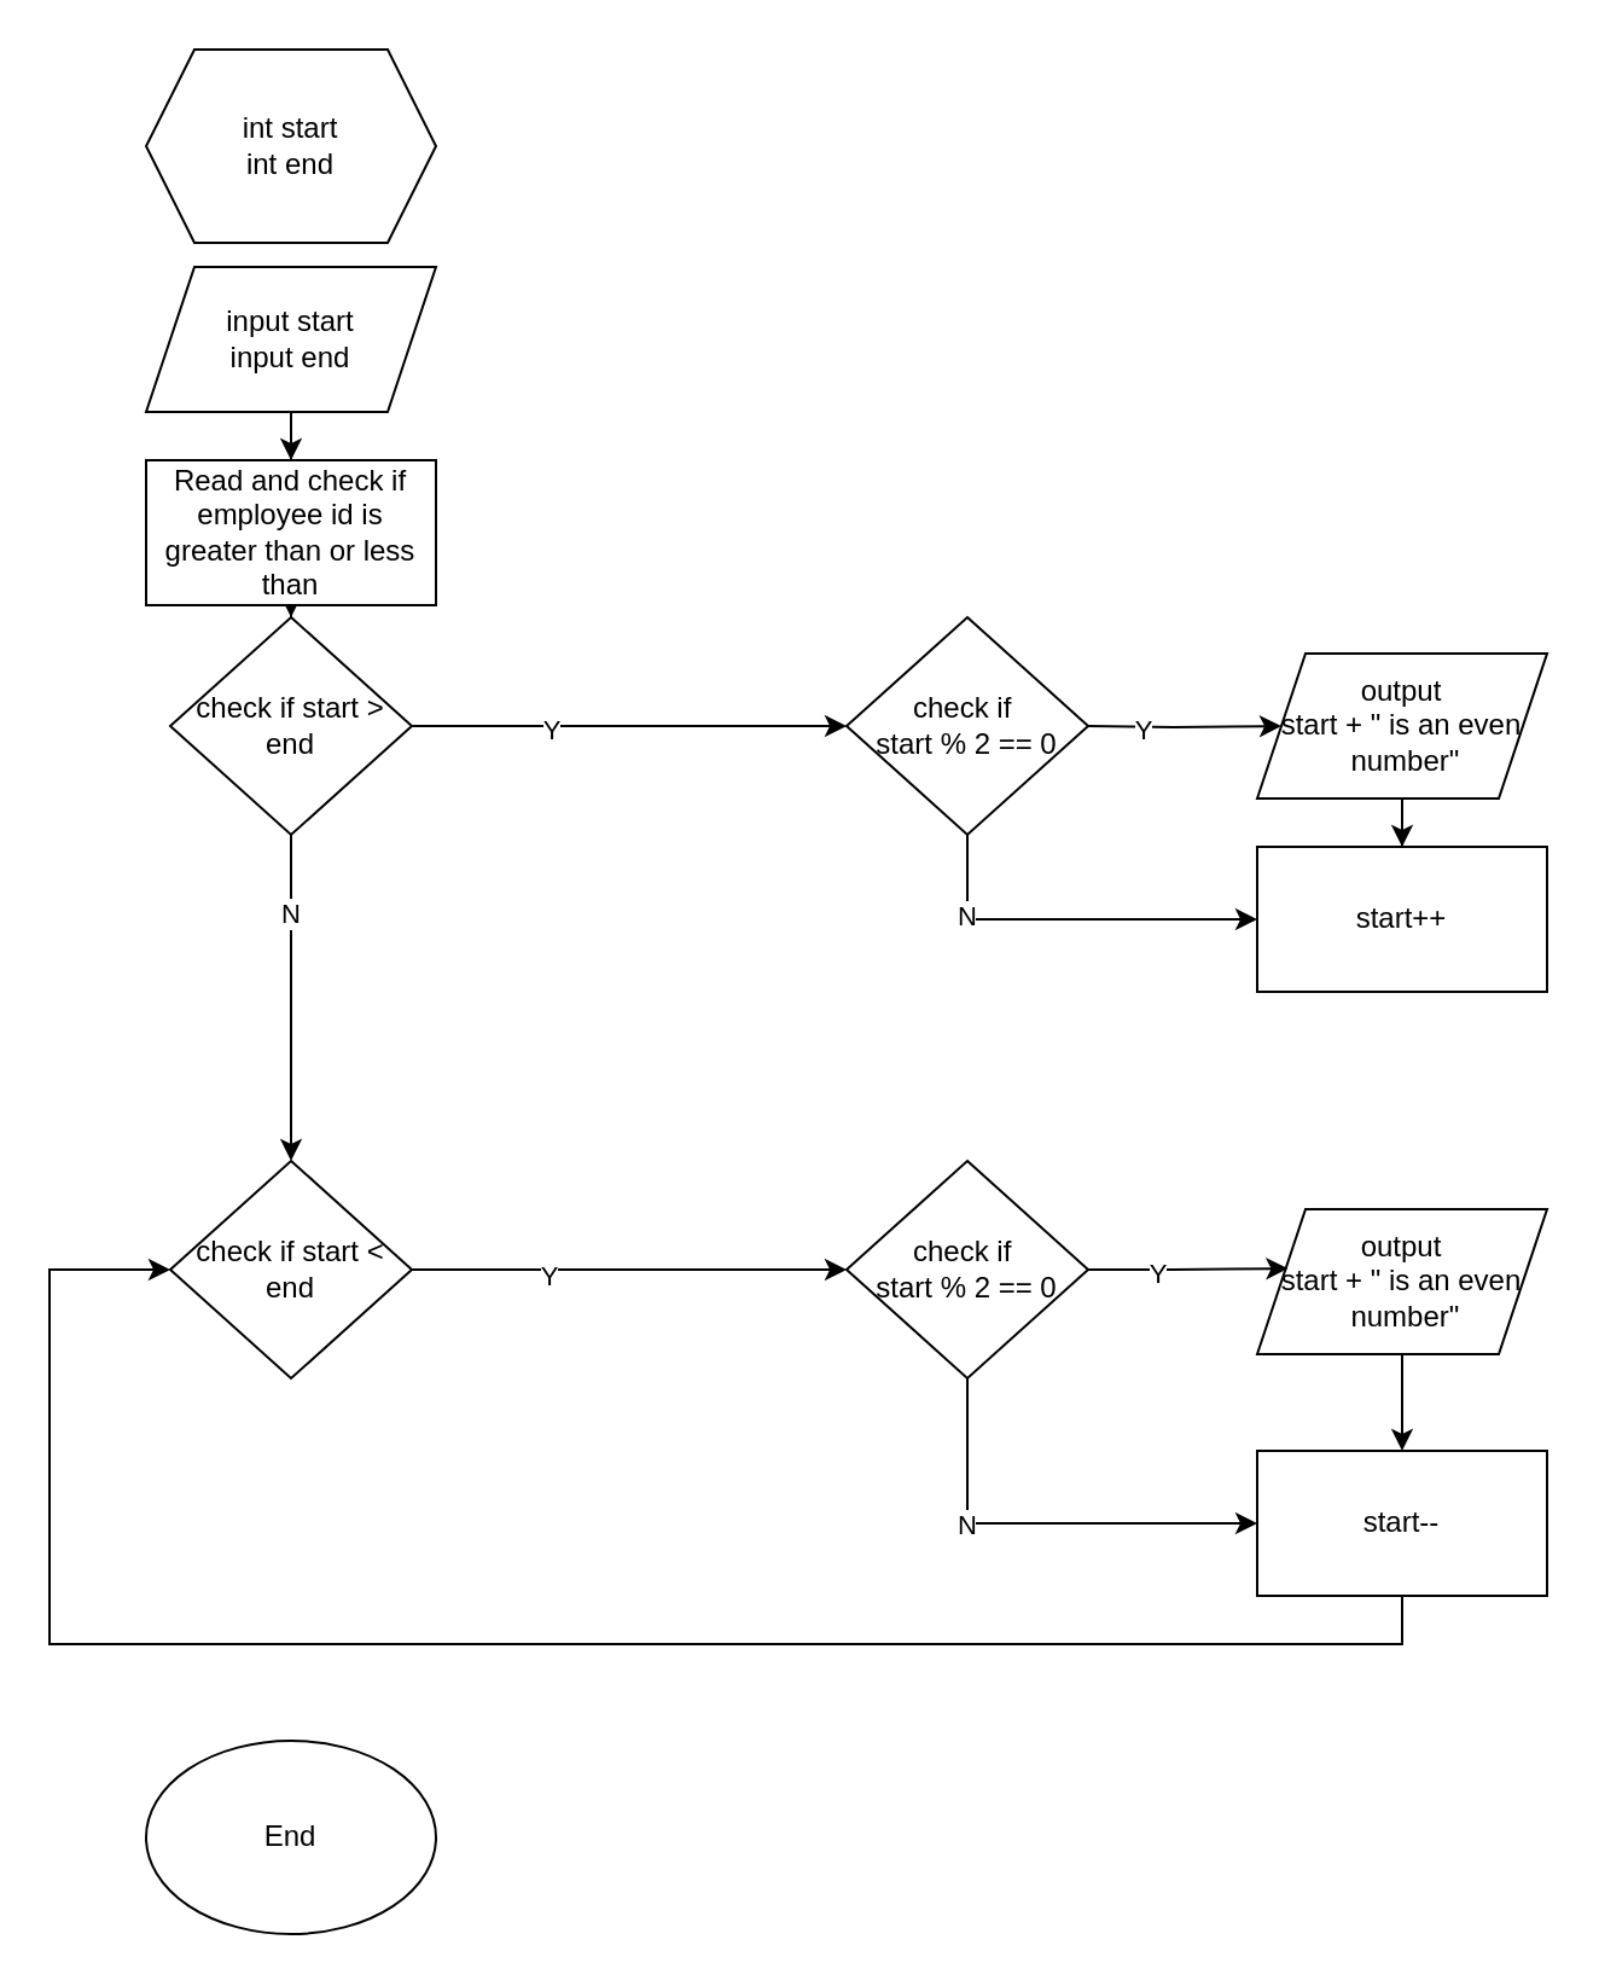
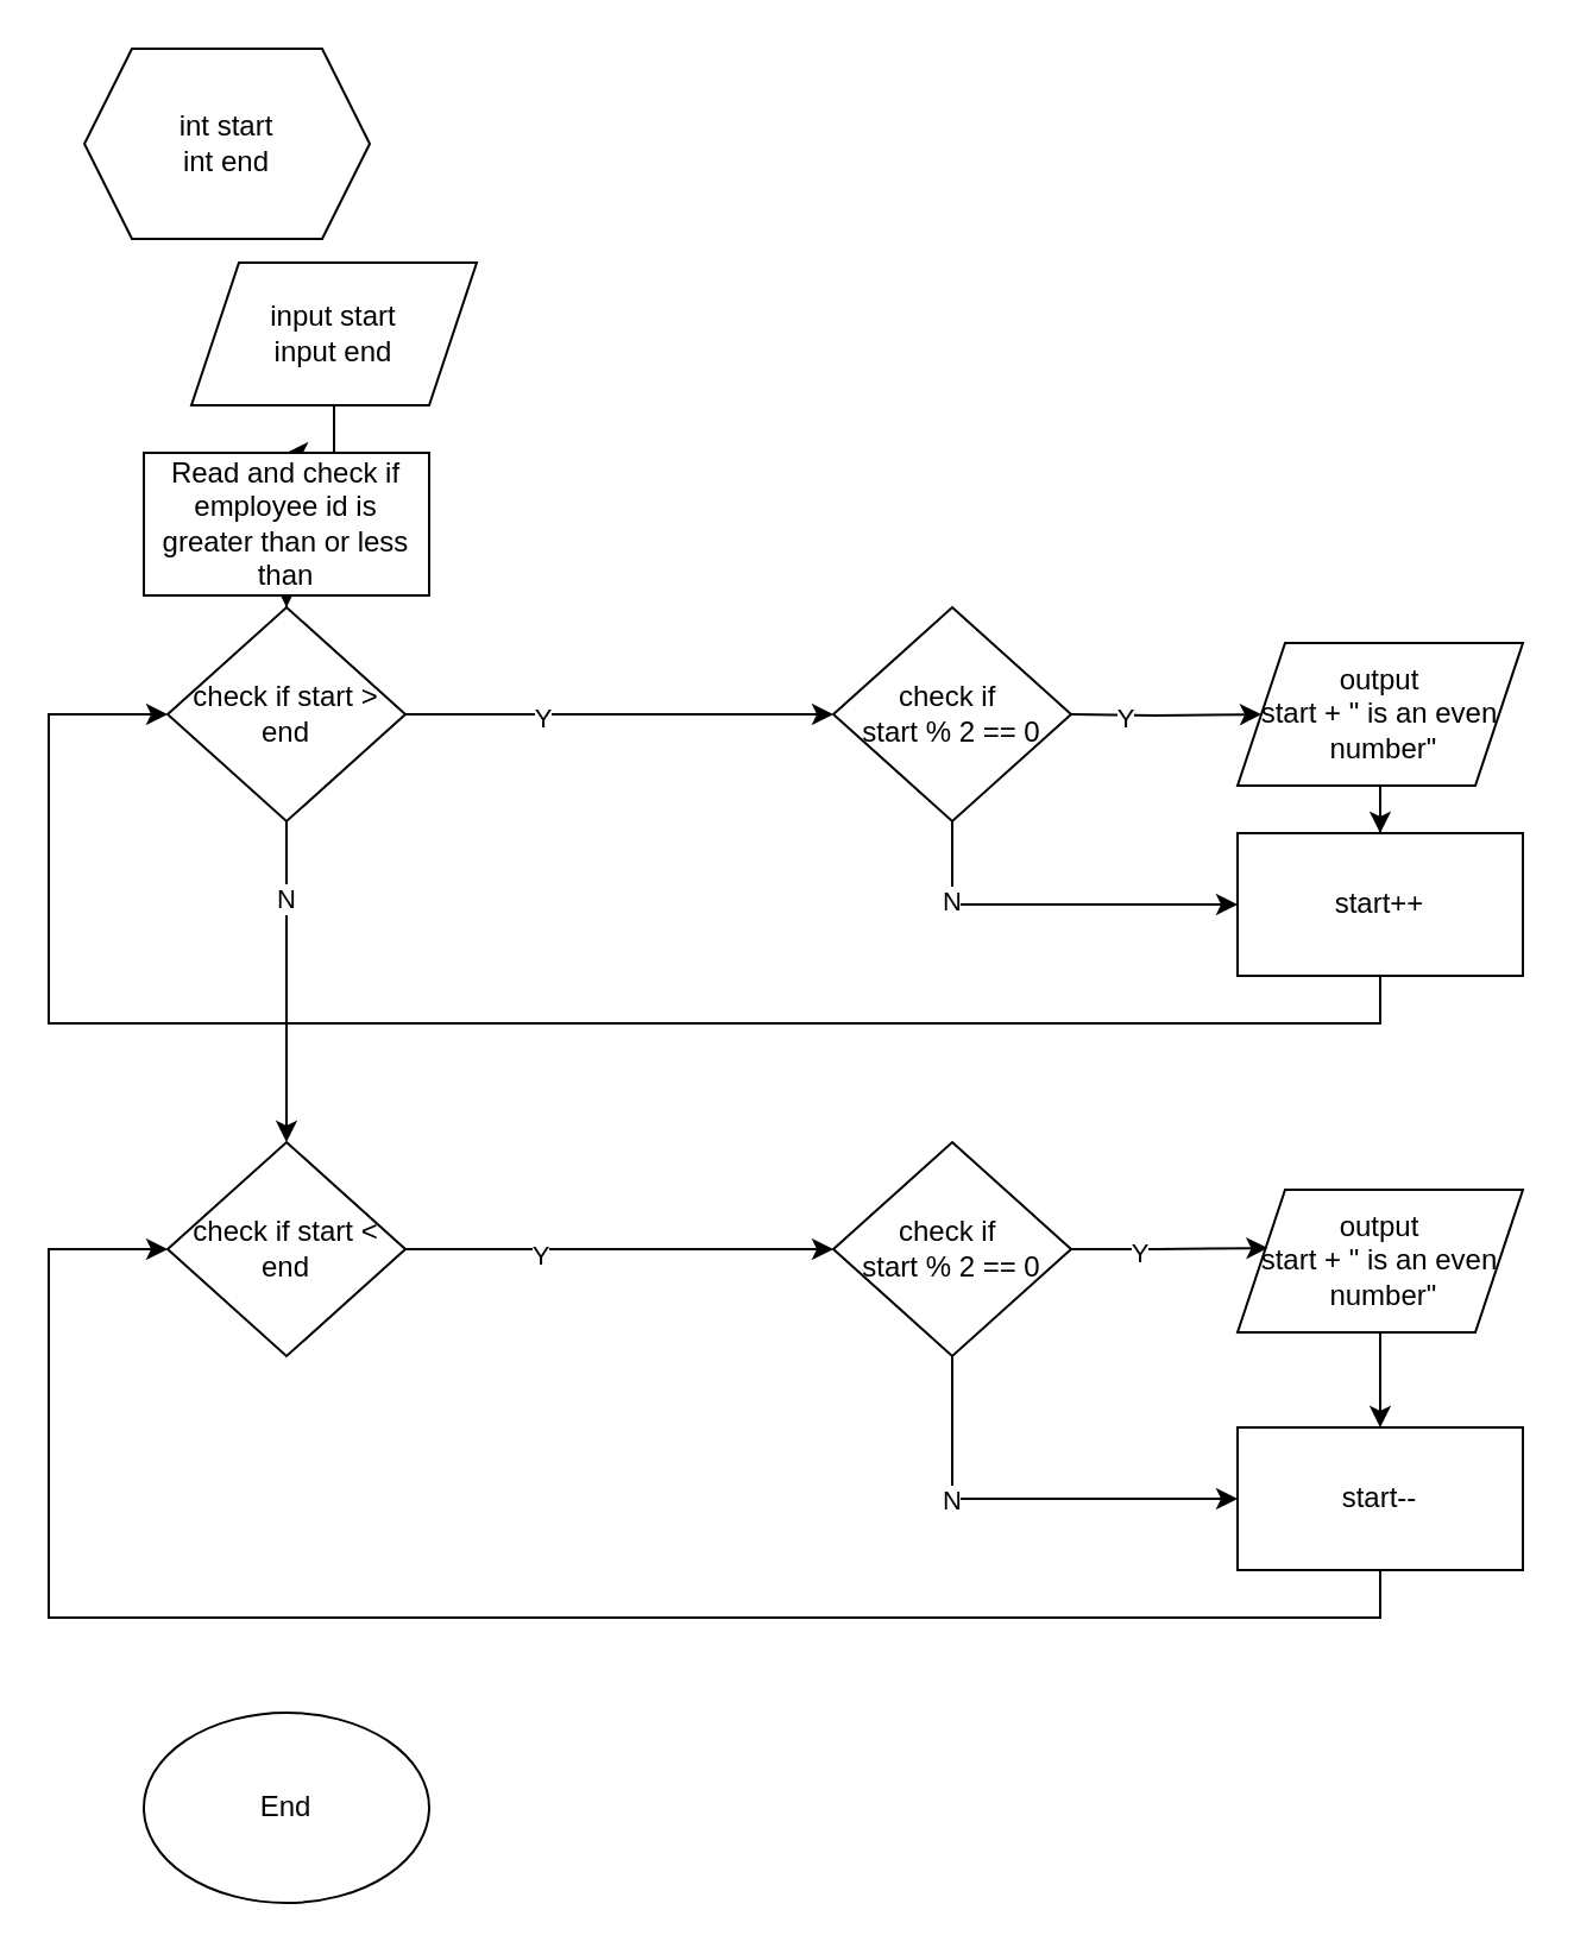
  <mxCell id="0" />
  <mxCell id="1" parent="0" />
- <mxCell id="2" value="int start&lt;div&gt;int end&lt;/div&gt;" style="shape=hexagon;perimeter=hexagonPerimeter2;whiteSpace=wrap;html=1;fixedSize=1;" vertex="1" parent="1"><mxGeometry x="60" y="20" width="120" height="80" as="geometry" /></mxCell>
+ <mxCell id="2" value="int start&lt;div&gt;int end&lt;/div&gt;" style="shape=hexagon;perimeter=hexagonPerimeter2;whiteSpace=wrap;html=1;fixedSize=1;" vertex="1" parent="1"><mxGeometry x="35" y="20" width="120" height="80" as="geometry" /></mxCell>
  <mxCell id="3" value="" style="edgeStyle=orthogonalEdgeStyle;rounded=0;orthogonalLoop=1;jettySize=auto;html=1;" edge="1" parent="1" source="4" target="6"><mxGeometry relative="1" as="geometry" /></mxCell>
- <mxCell id="4" value="input start&lt;div&gt;input end&lt;/div&gt;" style="shape=parallelogram;perimeter=parallelogramPerimeter;whiteSpace=wrap;html=1;fixedSize=1;" vertex="1" parent="1"><mxGeometry x="60" y="110" width="120" height="60" as="geometry" /></mxCell>
+ <mxCell id="4" value="input start&lt;div&gt;input end&lt;/div&gt;" style="shape=parallelogram;perimeter=parallelogramPerimeter;whiteSpace=wrap;html=1;fixedSize=1;" vertex="1" parent="1"><mxGeometry x="80" y="110" width="120" height="60" as="geometry" /></mxCell>
  <mxCell id="5" value="" style="edgeStyle=orthogonalEdgeStyle;rounded=0;orthogonalLoop=1;jettySize=auto;html=1;" edge="1" parent="1" source="6" target="11"><mxGeometry relative="1" as="geometry" /></mxCell>
  <mxCell id="6" value="Read and check if employee id is greater than or less than" style="whiteSpace=wrap;html=1;" vertex="1" parent="1"><mxGeometry x="60" y="190" width="120" height="60" as="geometry" /></mxCell>
  <mxCell id="7" value="" style="edgeStyle=orthogonalEdgeStyle;rounded=0;orthogonalLoop=1;jettySize=auto;html=1;" edge="1" parent="1" source="11" target="16"><mxGeometry relative="1" as="geometry" /></mxCell>
  <mxCell id="8" value="Y" style="edgeLabel;html=1;align=center;verticalAlign=middle;resizable=0;points=[];" vertex="1" connectable="0" parent="7"><mxGeometry x="-0.371" y="-1" relative="1" as="geometry"><mxPoint as="offset" /></mxGeometry></mxCell>
  <mxCell id="9" value="" style="edgeStyle=orthogonalEdgeStyle;rounded=0;orthogonalLoop=1;jettySize=auto;html=1;" edge="1" parent="1" source="11" target="32"><mxGeometry relative="1" as="geometry" /></mxCell>
  <mxCell id="10" value="N" style="edgeLabel;html=1;align=center;verticalAlign=middle;resizable=0;points=[];" vertex="1" connectable="0" parent="9"><mxGeometry x="-0.52" y="-1" relative="1" as="geometry"><mxPoint as="offset" /></mxGeometry></mxCell>
  <mxCell id="11" value="check if start &amp;gt; end" style="rhombus;whiteSpace=wrap;html=1;" vertex="1" parent="1"><mxGeometry x="70" y="255" width="100" height="90" as="geometry" /></mxCell>
  <mxCell id="12" value="" style="edgeStyle=orthogonalEdgeStyle;rounded=0;orthogonalLoop=1;jettySize=auto;html=1;" edge="1" parent="1" target="18"><mxGeometry relative="1" as="geometry"><mxPoint x="450" y="300" as="sourcePoint" /></mxGeometry></mxCell>
  <mxCell id="13" value="Y" style="edgeLabel;html=1;align=center;verticalAlign=middle;resizable=0;points=[];" vertex="1" connectable="0" parent="12"><mxGeometry x="-0.43" y="-1" relative="1" as="geometry"><mxPoint as="offset" /></mxGeometry></mxCell>
  <mxCell id="14" style="edgeStyle=orthogonalEdgeStyle;rounded=0;orthogonalLoop=1;jettySize=auto;html=1;entryX=0;entryY=0.5;entryDx=0;entryDy=0;" edge="1" parent="1" source="16" target="20"><mxGeometry relative="1" as="geometry"><mxPoint x="400" y="380" as="targetPoint" /><Array as="points"><mxPoint x="400" y="380" /></Array></mxGeometry></mxCell>
  <mxCell id="15" value="N" style="edgeLabel;html=1;align=center;verticalAlign=middle;resizable=0;points=[];" vertex="1" connectable="0" parent="14"><mxGeometry x="-0.579" y="-1" relative="1" as="geometry"><mxPoint as="offset" /></mxGeometry></mxCell>
  <mxCell id="16" value="check if&amp;nbsp;&lt;div&gt;start % 2 == 0&lt;/div&gt;" style="rhombus;whiteSpace=wrap;html=1;" vertex="1" parent="1"><mxGeometry x="350" y="255" width="100" height="90" as="geometry" /></mxCell>
  <mxCell id="17" value="" style="edgeStyle=orthogonalEdgeStyle;rounded=0;orthogonalLoop=1;jettySize=auto;html=1;" edge="1" parent="1" source="18" target="20"><mxGeometry relative="1" as="geometry" /></mxCell>
  <mxCell id="18" value="output&lt;br&gt;&lt;div&gt;&lt;span style=&quot;background-color: initial;&quot;&gt;start +&amp;nbsp;&lt;/span&gt;&quot; is an even&lt;/div&gt;&lt;div&gt;&amp;nbsp;number&quot;&lt;/div&gt;" style="shape=parallelogram;perimeter=parallelogramPerimeter;whiteSpace=wrap;html=1;fixedSize=1;" vertex="1" parent="1"><mxGeometry x="520" y="270" width="120" height="60" as="geometry" /></mxCell>
+ <mxCell id="19" style="edgeStyle=orthogonalEdgeStyle;rounded=0;orthogonalLoop=1;jettySize=auto;html=1;entryX=0;entryY=0.5;entryDx=0;entryDy=0;" edge="1" parent="1" source="20" target="11"><mxGeometry relative="1" as="geometry"><mxPoint x="20" y="290" as="targetPoint" /><Array as="points"><mxPoint x="580" y="430" /><mxPoint x="20" y="430" /><mxPoint x="20" y="300" /></Array></mxGeometry></mxCell>
  <mxCell id="20" value="start++" style="whiteSpace=wrap;html=1;" vertex="1" parent="1"><mxGeometry x="520" y="350" width="120" height="60" as="geometry" /></mxCell>
  <mxCell id="21" style="edgeStyle=orthogonalEdgeStyle;rounded=0;orthogonalLoop=1;jettySize=auto;html=1;entryX=0;entryY=0.5;entryDx=0;entryDy=0;" edge="1" parent="1" source="23" target="29"><mxGeometry relative="1" as="geometry"><mxPoint x="400" y="640" as="targetPoint" /><Array as="points"><mxPoint x="400" y="630" /></Array></mxGeometry></mxCell>
  <mxCell id="22" value="N" style="edgeLabel;html=1;align=center;verticalAlign=middle;resizable=0;points=[];" vertex="1" connectable="0" parent="21"><mxGeometry x="-0.333" y="-1" relative="1" as="geometry"><mxPoint x="-1" y="-1" as="offset" /></mxGeometry></mxCell>
  <mxCell id="23" value="check if&amp;nbsp;&lt;div&gt;start % 2 == 0&lt;/div&gt;" style="rhombus;whiteSpace=wrap;html=1;" vertex="1" parent="1"><mxGeometry x="350" y="480" width="100" height="90" as="geometry" /></mxCell>
  <mxCell id="24" style="edgeStyle=orthogonalEdgeStyle;rounded=0;orthogonalLoop=1;jettySize=auto;html=1;entryX=0.5;entryY=0;entryDx=0;entryDy=0;" edge="1" parent="1" source="25" target="29"><mxGeometry relative="1" as="geometry" /></mxCell>
  <mxCell id="25" value="output&lt;br&gt;&lt;div&gt;&lt;span style=&quot;background-color: initial;&quot;&gt;start +&amp;nbsp;&lt;/span&gt;&quot; is an even&lt;/div&gt;&lt;div&gt;&amp;nbsp;number&quot;&lt;/div&gt;" style="shape=parallelogram;perimeter=parallelogramPerimeter;whiteSpace=wrap;html=1;fixedSize=1;" vertex="1" parent="1"><mxGeometry x="520" y="500" width="120" height="60" as="geometry" /></mxCell>
  <mxCell id="26" style="edgeStyle=orthogonalEdgeStyle;rounded=0;orthogonalLoop=1;jettySize=auto;html=1;entryX=0.106;entryY=0.409;entryDx=0;entryDy=0;entryPerimeter=0;" edge="1" parent="1" source="23" target="25"><mxGeometry relative="1" as="geometry" /></mxCell>
  <mxCell id="27" value="Y" style="edgeLabel;html=1;align=center;verticalAlign=middle;resizable=0;points=[];" vertex="1" connectable="0" parent="26"><mxGeometry x="-0.326" y="-1" relative="1" as="geometry"><mxPoint as="offset" /></mxGeometry></mxCell>
  <mxCell id="28" style="edgeStyle=orthogonalEdgeStyle;rounded=0;orthogonalLoop=1;jettySize=auto;html=1;entryX=0;entryY=0.5;entryDx=0;entryDy=0;" edge="1" parent="1" source="29" target="32"><mxGeometry relative="1" as="geometry"><mxPoint x="20" y="480" as="targetPoint" /><Array as="points"><mxPoint x="580" y="680" /><mxPoint x="20" y="680" /><mxPoint x="20" y="525" /></Array></mxGeometry></mxCell>
  <mxCell id="29" value="start--" style="whiteSpace=wrap;html=1;" vertex="1" parent="1"><mxGeometry x="520" y="600" width="120" height="60" as="geometry" /></mxCell>
  <mxCell id="30" value="" style="edgeStyle=orthogonalEdgeStyle;rounded=0;orthogonalLoop=1;jettySize=auto;html=1;" edge="1" parent="1" source="32" target="23"><mxGeometry relative="1" as="geometry" /></mxCell>
  <mxCell id="31" value="Y" style="edgeLabel;html=1;align=center;verticalAlign=middle;resizable=0;points=[];" vertex="1" connectable="0" parent="30"><mxGeometry x="-0.383" y="-2" relative="1" as="geometry"><mxPoint as="offset" /></mxGeometry></mxCell>
  <mxCell id="32" value="check if start &amp;lt;&lt;div&gt;end&lt;/div&gt;" style="rhombus;whiteSpace=wrap;html=1;" vertex="1" parent="1"><mxGeometry x="70" y="480" width="100" height="90" as="geometry" /></mxCell>
  <mxCell id="33" value="End" style="ellipse;whiteSpace=wrap;html=1;" vertex="1" parent="1"><mxGeometry x="60" y="720" width="120" height="80" as="geometry" /></mxCell>
